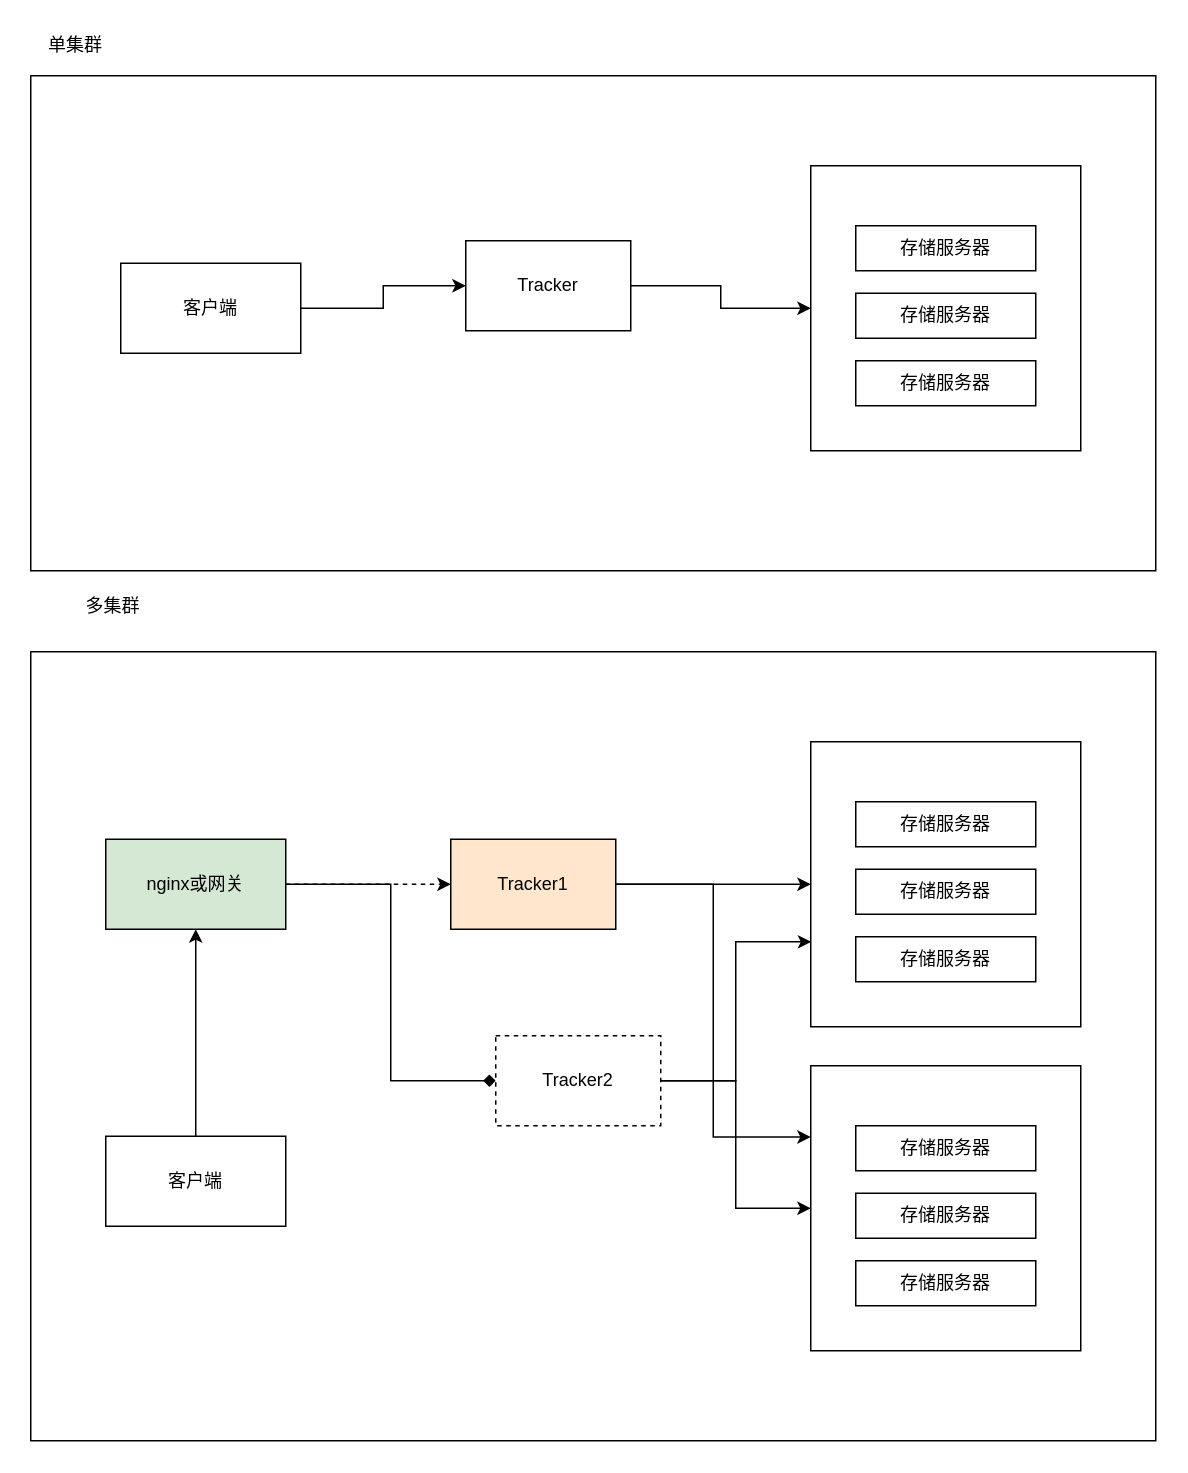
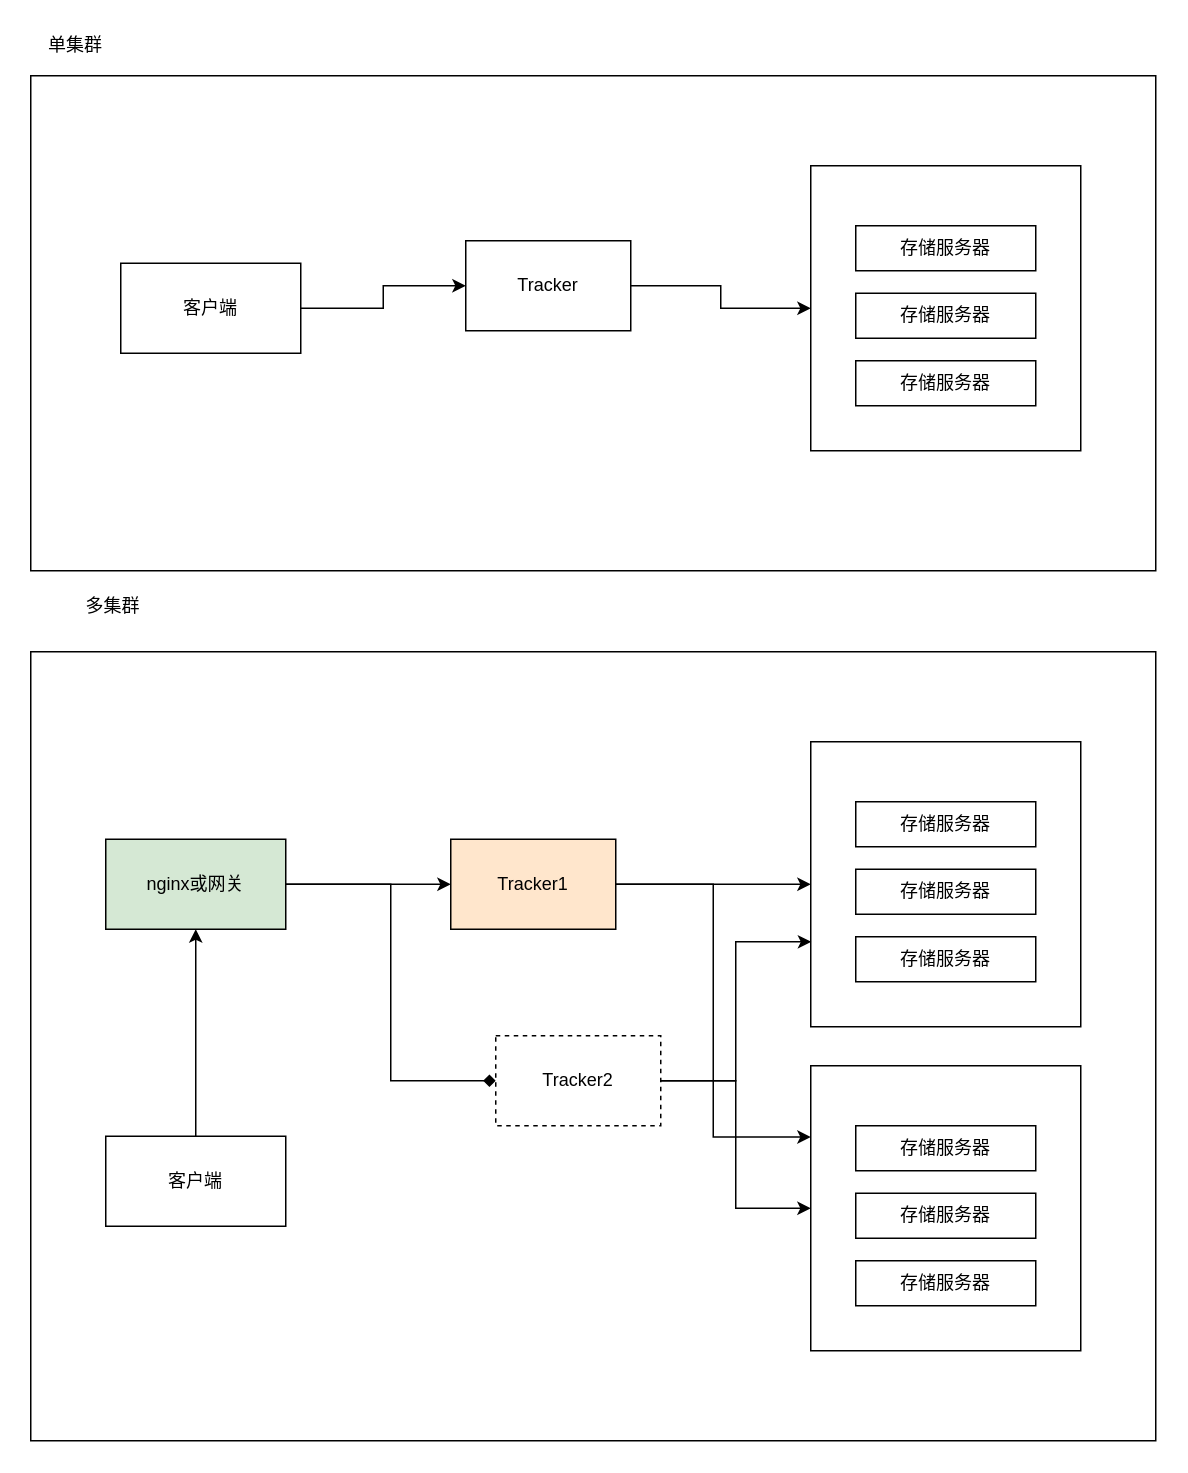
  <mxCell id="0" />
  <mxCell id="1" parent="0" />
  <mxCell id="2" value="" style="rounded=0;whiteSpace=wrap;html=1;" vertex="1" parent="1"><mxGeometry x="20" y="50" width="750" height="330" as="geometry" /></mxCell>
  <mxCell id="3" value="" style="rounded=0;whiteSpace=wrap;html=1;" vertex="1" parent="1"><mxGeometry x="540" y="110" width="180" height="190" as="geometry" /></mxCell>
  <mxCell id="4" style="edgeStyle=orthogonalEdgeStyle;rounded=0;orthogonalLoop=1;jettySize=auto;html=1;exitX=1;exitY=0.5;exitDx=0;exitDy=0;entryX=0;entryY=0.5;entryDx=0;entryDy=0;" edge="1" parent="1" source="5" target="3"><mxGeometry relative="1" as="geometry" /></mxCell>
  <mxCell id="5" value="Tracker" style="rounded=0;whiteSpace=wrap;html=1;" vertex="1" parent="1"><mxGeometry x="310" y="160" width="110" height="60" as="geometry" /></mxCell>
  <mxCell id="6" style="edgeStyle=orthogonalEdgeStyle;rounded=0;orthogonalLoop=1;jettySize=auto;html=1;exitX=1;exitY=0.5;exitDx=0;exitDy=0;entryX=0;entryY=0.5;entryDx=0;entryDy=0;" edge="1" parent="1" source="7" target="5"><mxGeometry relative="1" as="geometry" /></mxCell>
  <mxCell id="7" value="客户端" style="rounded=0;whiteSpace=wrap;html=1;" vertex="1" parent="1"><mxGeometry x="80" y="175" width="120" height="60" as="geometry" /></mxCell>
  <mxCell id="8" value="存储服务器" style="rounded=0;whiteSpace=wrap;html=1;" vertex="1" parent="1"><mxGeometry x="570" y="150" width="120" height="30" as="geometry" /></mxCell>
  <mxCell id="9" value="存储服务器" style="rounded=0;whiteSpace=wrap;html=1;" vertex="1" parent="1"><mxGeometry x="570" y="195" width="120" height="30" as="geometry" /></mxCell>
  <mxCell id="10" value="存储服务器" style="rounded=0;whiteSpace=wrap;html=1;" vertex="1" parent="1"><mxGeometry x="570" y="240" width="120" height="30" as="geometry" /></mxCell>
  <mxCell id="11" value="单集群" style="text;html=1;strokeColor=none;fillColor=none;align=center;verticalAlign=middle;whiteSpace=wrap;rounded=0;" vertex="1" parent="1"><mxGeometry x="30" y="20" width="40" height="20" as="geometry" /></mxCell>
  <mxCell id="12" value="" style="rounded=0;whiteSpace=wrap;html=1;" vertex="1" parent="1"><mxGeometry x="20" y="434" width="750" height="526" as="geometry" /></mxCell>
  <mxCell id="13" value="" style="rounded=0;whiteSpace=wrap;html=1;" vertex="1" parent="1"><mxGeometry x="540" y="494" width="180" height="190" as="geometry" /></mxCell>
  <mxCell id="14" style="edgeStyle=orthogonalEdgeStyle;rounded=0;orthogonalLoop=1;jettySize=auto;html=1;exitX=1;exitY=0.5;exitDx=0;exitDy=0;entryX=0;entryY=0.5;entryDx=0;entryDy=0;" edge="1" source="16" target="13" parent="1"><mxGeometry relative="1" as="geometry" /></mxCell>
  <mxCell id="15" style="edgeStyle=orthogonalEdgeStyle;rounded=0;orthogonalLoop=1;jettySize=auto;html=1;exitX=1;exitY=0.5;exitDx=0;exitDy=0;entryX=0;entryY=0.25;entryDx=0;entryDy=0;" edge="1" parent="1" source="16" target="24"><mxGeometry relative="1" as="geometry" /></mxCell>
  <mxCell id="16" value="Tracker1" style="rounded=0;whiteSpace=wrap;html=1;fillColor=#ffe6cc;" vertex="1" parent="1"><mxGeometry x="300" y="559" width="110" height="60" as="geometry" /></mxCell>
- <mxCell id="17" style="edgeStyle=orthogonalEdgeStyle;rounded=0;orthogonalLoop=1;jettySize=auto;html=1;exitX=1;exitY=0.5;exitDx=0;exitDy=0;entryX=0;entryY=0.5;entryDx=0;entryDy=0;dashed=1;" edge="1" parent="1" source="19" target="16"><mxGeometry relative="1" as="geometry" /></mxCell>
+ <mxCell id="17" style="edgeStyle=orthogonalEdgeStyle;rounded=0;orthogonalLoop=1;jettySize=auto;html=1;exitX=1;exitY=0.5;exitDx=0;exitDy=0;entryX=0;entryY=0.5;entryDx=0;entryDy=0;" edge="1" parent="1" source="19" target="16"><mxGeometry relative="1" as="geometry" /></mxCell>
  <mxCell id="18" style="edgeStyle=orthogonalEdgeStyle;rounded=0;orthogonalLoop=1;jettySize=auto;html=1;exitX=1;exitY=0.5;exitDx=0;exitDy=0;entryX=0;entryY=0.5;entryDx=0;entryDy=0;endArrow=diamond;" edge="1" parent="1" source="19" target="30"><mxGeometry relative="1" as="geometry" /></mxCell>
  <mxCell id="19" value="nginx或网关" style="rounded=0;whiteSpace=wrap;html=1;fillColor=#d5e8d4;" vertex="1" parent="1"><mxGeometry x="70" y="559" width="120" height="60" as="geometry" /></mxCell>
  <mxCell id="20" value="存储服务器" style="rounded=0;whiteSpace=wrap;html=1;" vertex="1" parent="1"><mxGeometry x="570" y="534" width="120" height="30" as="geometry" /></mxCell>
  <mxCell id="21" value="存储服务器" style="rounded=0;whiteSpace=wrap;html=1;" vertex="1" parent="1"><mxGeometry x="570" y="579" width="120" height="30" as="geometry" /></mxCell>
  <mxCell id="22" value="存储服务器" style="rounded=0;whiteSpace=wrap;html=1;" vertex="1" parent="1"><mxGeometry x="570" y="624" width="120" height="30" as="geometry" /></mxCell>
  <mxCell id="23" value="多集群" style="text;html=1;strokeColor=none;fillColor=none;align=center;verticalAlign=middle;whiteSpace=wrap;rounded=0;" vertex="1" parent="1"><mxGeometry x="55" y="394" width="40" height="20" as="geometry" /></mxCell>
  <mxCell id="24" value="" style="rounded=0;whiteSpace=wrap;html=1;" vertex="1" parent="1"><mxGeometry x="540" y="710" width="180" height="190" as="geometry" /></mxCell>
  <mxCell id="25" value="存储服务器" style="rounded=0;whiteSpace=wrap;html=1;" vertex="1" parent="1"><mxGeometry x="570" y="750" width="120" height="30" as="geometry" /></mxCell>
  <mxCell id="26" value="存储服务器" style="rounded=0;whiteSpace=wrap;html=1;" vertex="1" parent="1"><mxGeometry x="570" y="795" width="120" height="30" as="geometry" /></mxCell>
  <mxCell id="27" value="存储服务器" style="rounded=0;whiteSpace=wrap;html=1;" vertex="1" parent="1"><mxGeometry x="570" y="840" width="120" height="30" as="geometry" /></mxCell>
  <mxCell id="28" style="edgeStyle=orthogonalEdgeStyle;rounded=0;orthogonalLoop=1;jettySize=auto;html=1;exitX=1;exitY=0.5;exitDx=0;exitDy=0;entryX=0;entryY=0.5;entryDx=0;entryDy=0;" edge="1" parent="1" source="30" target="24"><mxGeometry relative="1" as="geometry" /></mxCell>
  <mxCell id="29" style="edgeStyle=orthogonalEdgeStyle;rounded=0;orthogonalLoop=1;jettySize=auto;html=1;exitX=1;exitY=0.5;exitDx=0;exitDy=0;entryX=0.002;entryY=0.702;entryDx=0;entryDy=0;entryPerimeter=0;" edge="1" parent="1" source="30" target="13"><mxGeometry relative="1" as="geometry" /></mxCell>
  <mxCell id="30" value="Tracker2" style="rounded=0;whiteSpace=wrap;html=1;dashed=1;" vertex="1" parent="1"><mxGeometry x="330" y="690" width="110" height="60" as="geometry" /></mxCell>
  <mxCell id="31" style="edgeStyle=orthogonalEdgeStyle;rounded=0;orthogonalLoop=1;jettySize=auto;html=1;exitX=0.5;exitY=0;exitDx=0;exitDy=0;entryX=0.5;entryY=1;entryDx=0;entryDy=0;" edge="1" parent="1" source="32" target="19"><mxGeometry relative="1" as="geometry" /></mxCell>
  <mxCell id="32" value="客户端" style="rounded=0;whiteSpace=wrap;html=1;" vertex="1" parent="1"><mxGeometry x="70" y="757" width="120" height="60" as="geometry" /></mxCell>
